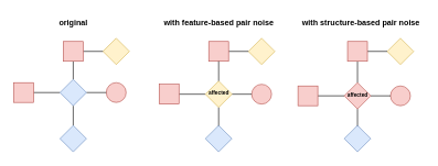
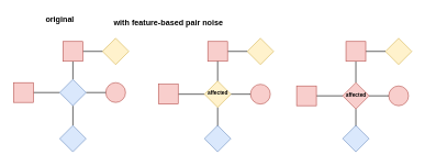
  <mxCell id="0" />
  <mxCell id="1" parent="0" />
  <mxCell id="2" value="" style="ellipse;whiteSpace=wrap;html=1;aspect=fixed;fillColor=#f8cecc;strokeColor=#b85450;" parent="1" vertex="1"><mxGeometry x="160" y="125" width="30" height="30" as="geometry" /></mxCell>
  <mxCell id="3" style="edgeStyle=none;orthogonalLoop=1;jettySize=auto;html=1;entryX=1;entryY=0.5;entryDx=0;entryDy=0;endArrow=none;" parent="1" source="7" target="11" edge="1"><mxGeometry relative="1" as="geometry" /></mxCell>
  <mxCell id="4" style="edgeStyle=none;orthogonalLoop=1;jettySize=auto;html=1;endArrow=none;" parent="1" source="7" target="2" edge="1"><mxGeometry relative="1" as="geometry" /></mxCell>
  <mxCell id="5" style="edgeStyle=none;orthogonalLoop=1;jettySize=auto;html=1;entryX=0.5;entryY=0;entryDx=0;entryDy=0;endArrow=none;" parent="1" source="7" edge="1"><mxGeometry relative="1" as="geometry"><mxPoint x="110" y="190" as="targetPoint" /></mxGeometry></mxCell>
  <mxCell id="6" style="edgeStyle=none;orthogonalLoop=1;jettySize=auto;html=1;entryX=0.5;entryY=1;entryDx=0;entryDy=0;endArrow=none;" parent="1" source="7" target="10" edge="1"><mxGeometry relative="1" as="geometry" /></mxCell>
  <mxCell id="7" value="" style="rhombus;whiteSpace=wrap;html=1;fillColor=#dae8fc;strokeColor=#6c8ebf;" parent="1" vertex="1"><mxGeometry x="90" y="120" width="40" height="40" as="geometry" /></mxCell>
  <mxCell id="8" value="" style="rhombus;whiteSpace=wrap;html=1;fillColor=#fff2cc;strokeColor=#d6b656;" parent="1" vertex="1"><mxGeometry x="155" y="57.5" width="40" height="40" as="geometry" /></mxCell>
  <mxCell id="9" style="edgeStyle=none;orthogonalLoop=1;jettySize=auto;html=1;entryX=0;entryY=0.5;entryDx=0;entryDy=0;endArrow=none;" parent="1" source="10" target="8" edge="1"><mxGeometry relative="1" as="geometry" /></mxCell>
  <mxCell id="10" value="" style="whiteSpace=wrap;html=1;aspect=fixed;fillColor=#f8cecc;strokeColor=#b85450;" parent="1" vertex="1"><mxGeometry x="95" y="62.5" width="30" height="30" as="geometry" /></mxCell>
  <mxCell id="11" value="" style="whiteSpace=wrap;html=1;aspect=fixed;fillColor=#f8cecc;strokeColor=#b85450;" parent="1" vertex="1"><mxGeometry x="20" y="125" width="30" height="30" as="geometry" /></mxCell>
  <mxCell id="12" value="" style="ellipse;whiteSpace=wrap;html=1;aspect=fixed;fillColor=#f8cecc;strokeColor=#b85450;" parent="1" vertex="1"><mxGeometry x="380" y="127.5" width="30" height="30" as="geometry" /></mxCell>
  <mxCell id="13" style="edgeStyle=none;orthogonalLoop=1;jettySize=auto;html=1;entryX=1;entryY=0.5;entryDx=0;entryDy=0;endArrow=none;" parent="1" source="16" target="20" edge="1"><mxGeometry relative="1" as="geometry" /></mxCell>
  <mxCell id="14" style="edgeStyle=none;orthogonalLoop=1;jettySize=auto;html=1;endArrow=none;" parent="1" source="16" target="12" edge="1"><mxGeometry relative="1" as="geometry" /></mxCell>
  <mxCell id="15" style="edgeStyle=none;orthogonalLoop=1;jettySize=auto;html=1;entryX=0.5;entryY=0;entryDx=0;entryDy=0;endArrow=none;" parent="1" source="16" edge="1"><mxGeometry relative="1" as="geometry"><mxPoint x="330" y="192.5" as="targetPoint" /></mxGeometry></mxCell>
  <mxCell id="16" value="" style="rhombus;whiteSpace=wrap;html=1;fillColor=#fff2cc;strokeColor=#d6b656;" parent="1" vertex="1"><mxGeometry x="310" y="122.5" width="40" height="40" as="geometry" /></mxCell>
  <mxCell id="17" value="" style="rhombus;whiteSpace=wrap;html=1;fillColor=#fff2cc;strokeColor=#d6b656;" parent="1" vertex="1"><mxGeometry x="375" y="57.5" width="40" height="40" as="geometry" /></mxCell>
  <mxCell id="18" style="edgeStyle=none;orthogonalLoop=1;jettySize=auto;html=1;entryX=0;entryY=0.5;entryDx=0;entryDy=0;endArrow=none;" parent="1" source="19" target="17" edge="1"><mxGeometry relative="1" as="geometry" /></mxCell>
  <mxCell id="19" value="" style="whiteSpace=wrap;html=1;aspect=fixed;fillColor=#f8cecc;strokeColor=#b85450;" parent="1" vertex="1"><mxGeometry x="315" y="62.5" width="30" height="30" as="geometry" /></mxCell>
  <mxCell id="20" value="" style="whiteSpace=wrap;html=1;aspect=fixed;fillColor=#f8cecc;strokeColor=#b85450;" parent="1" vertex="1"><mxGeometry x="240" y="127.5" width="30" height="30" as="geometry" /></mxCell>
  <mxCell id="21" style="edgeStyle=none;orthogonalLoop=1;jettySize=auto;html=1;entryX=0.5;entryY=1;entryDx=0;entryDy=0;endArrow=none;exitX=0.5;exitY=0;exitDx=0;exitDy=0;" parent="1" source="16" target="19" edge="1"><mxGeometry relative="1" as="geometry"><mxPoint x="330" y="120" as="sourcePoint" /></mxGeometry></mxCell>
  <mxCell id="22" value="&lt;font style=&quot;font-size: 8px;&quot;&gt;&lt;b&gt;affected&lt;/b&gt;&lt;/font&gt;" style="text;html=1;resizable=0;autosize=1;align=center;verticalAlign=middle;points=[];fillColor=none;strokeColor=none;rounded=0;" parent="1" vertex="1"><mxGeometry x="305" y="125" width="50" height="30" as="geometry" /></mxCell>
  <mxCell id="23" value="" style="ellipse;whiteSpace=wrap;html=1;aspect=fixed;fillColor=#f8cecc;strokeColor=#b85450;" parent="1" vertex="1"><mxGeometry x="590" y="130" width="30" height="30" as="geometry" /></mxCell>
  <mxCell id="24" style="edgeStyle=none;orthogonalLoop=1;jettySize=auto;html=1;entryX=1;entryY=0.5;entryDx=0;entryDy=0;endArrow=none;" parent="1" source="28" target="32" edge="1"><mxGeometry relative="1" as="geometry" /></mxCell>
  <mxCell id="25" style="edgeStyle=none;orthogonalLoop=1;jettySize=auto;html=1;endArrow=none;" parent="1" source="28" target="23" edge="1"><mxGeometry relative="1" as="geometry" /></mxCell>
  <mxCell id="26" style="edgeStyle=none;orthogonalLoop=1;jettySize=auto;html=1;entryX=0.5;entryY=0;entryDx=0;entryDy=0;endArrow=none;" parent="1" source="28" edge="1"><mxGeometry relative="1" as="geometry"><mxPoint x="540" y="195" as="targetPoint" /></mxGeometry></mxCell>
  <mxCell id="27" style="edgeStyle=none;orthogonalLoop=1;jettySize=auto;html=1;entryX=0.5;entryY=1;entryDx=0;entryDy=0;endArrow=none;" parent="1" source="28" target="31" edge="1"><mxGeometry relative="1" as="geometry" /></mxCell>
  <mxCell id="28" value="" style="rhombus;whiteSpace=wrap;html=1;fillColor=#f8cecc;strokeColor=#b85450;" parent="1" vertex="1"><mxGeometry x="520" y="125" width="40" height="40" as="geometry" /></mxCell>
  <mxCell id="29" value="" style="rhombus;whiteSpace=wrap;html=1;fillColor=#fff2cc;strokeColor=#d6b656;" parent="1" vertex="1"><mxGeometry x="585" y="57.5" width="40" height="40" as="geometry" /></mxCell>
  <mxCell id="30" style="edgeStyle=none;orthogonalLoop=1;jettySize=auto;html=1;entryX=0;entryY=0.5;entryDx=0;entryDy=0;endArrow=none;" parent="1" source="31" target="29" edge="1"><mxGeometry relative="1" as="geometry" /></mxCell>
  <mxCell id="31" value="" style="whiteSpace=wrap;html=1;aspect=fixed;fillColor=#f8cecc;strokeColor=#b85450;" parent="1" vertex="1"><mxGeometry x="525" y="62.5" width="30" height="30" as="geometry" /></mxCell>
  <mxCell id="32" value="" style="whiteSpace=wrap;html=1;aspect=fixed;fillColor=#f8cecc;strokeColor=#b85450;" parent="1" vertex="1"><mxGeometry x="450" y="130" width="30" height="30" as="geometry" /></mxCell>
  <mxCell id="33" value="&lt;font style=&quot;font-size: 8px;&quot;&gt;&lt;b&gt;affected&lt;/b&gt;&lt;/font&gt;" style="text;html=1;resizable=0;autosize=1;align=center;verticalAlign=middle;points=[];fillColor=none;strokeColor=none;rounded=0;" parent="1" vertex="1"><mxGeometry x="515" y="127.5" width="50" height="30" as="geometry" /></mxCell>
- <mxCell id="34" value="&lt;font style=&quot;font-size: 12px;&quot;&gt;with feature-based pair noise&lt;/font&gt;" style="text;html=1;align=center;verticalAlign=middle;resizable=0;points=[];autosize=1;strokeColor=none;fillColor=none;fontStyle=1" parent="1" vertex="1"><mxGeometry x="240" y="20" width="180" height="30" as="geometry" /></mxCell>
- <mxCell id="35" value="&lt;font style=&quot;font-size: 12px;&quot;&gt;with structure-based pair noise&lt;/font&gt;" style="text;html=1;align=center;verticalAlign=middle;resizable=0;points=[];autosize=1;strokeColor=none;fillColor=none;fontStyle=1" parent="1" vertex="1"><mxGeometry x="450" y="20" width="190" height="30" as="geometry" /></mxCell>
- <mxCell id="36" value="&lt;font style=&quot;font-size: 12px;&quot;&gt;original&lt;/font&gt;" style="text;html=1;align=center;verticalAlign=middle;resizable=0;points=[];autosize=1;strokeColor=none;fillColor=none;fontStyle=1" parent="1" vertex="1"><mxGeometry x="80" y="20" width="60" height="30" as="geometry" /></mxCell>
+ <mxCell id="34" value="&lt;font style=&quot;font-size: 12px;&quot;&gt;with feature-based pair noise&lt;/font&gt;" style="text;html=1;align=center;verticalAlign=middle;resizable=0;points=[];autosize=1;strokeColor=none;fillColor=none;fontStyle=1" parent="1" vertex="1"><mxGeometry x="165" y="20" width="180" height="30" as="geometry" /></mxCell>
+ <mxCell id="36" value="&lt;font style=&quot;font-size: 12px;&quot;&gt;original&lt;/font&gt;" style="text;html=1;align=center;verticalAlign=middle;resizable=0;points=[];autosize=1;strokeColor=none;fillColor=none;fontStyle=1" parent="1" vertex="1"><mxGeometry x="60" y="15" width="60" height="30" as="geometry" /></mxCell>
  <mxCell id="37" value="" style="rhombus;whiteSpace=wrap;html=1;fillColor=#dae8fc;strokeColor=#6c8ebf;" parent="1" vertex="1"><mxGeometry x="90" y="190" width="40" height="40" as="geometry" /></mxCell>
  <mxCell id="38" value="" style="rhombus;whiteSpace=wrap;html=1;fillColor=#dae8fc;strokeColor=#6c8ebf;" parent="1" vertex="1"><mxGeometry x="310" y="190" width="40" height="40" as="geometry" /></mxCell>
  <mxCell id="39" value="" style="rhombus;whiteSpace=wrap;html=1;fillColor=#dae8fc;strokeColor=#6c8ebf;" parent="1" vertex="1"><mxGeometry x="520" y="190" width="40" height="40" as="geometry" /></mxCell>
